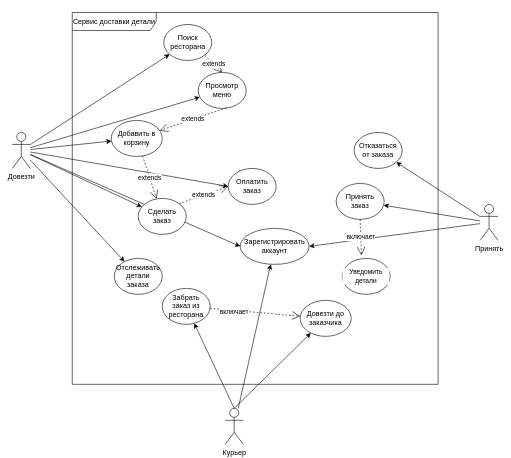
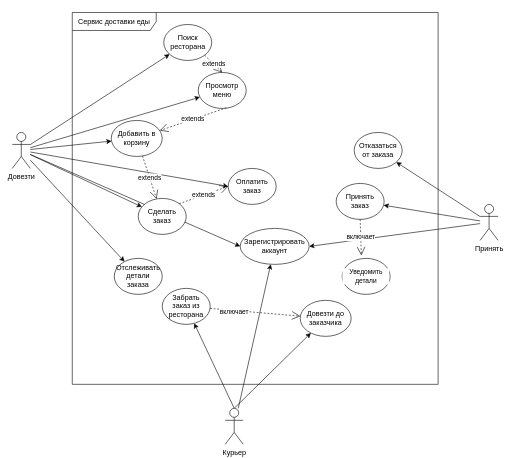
  <mxCell id="0" />
  <mxCell id="1" parent="0" />
  <mxCell id="2" style="rounded=0;orthogonalLoop=1;jettySize=auto;html=1;" edge="1" parent="1" source="9" target="20"><mxGeometry relative="1" as="geometry" /></mxCell>
  <mxCell id="3" style="rounded=0;orthogonalLoop=1;jettySize=auto;html=1;" edge="1" parent="1" source="9" target="19"><mxGeometry relative="1" as="geometry" /></mxCell>
  <mxCell id="4" style="edgeStyle=none;rounded=0;orthogonalLoop=1;jettySize=auto;html=1;strokeColor=default;align=center;verticalAlign=middle;fontFamily=Helvetica;fontSize=11;fontColor=default;labelBackgroundColor=default;endArrow=classic;" edge="1" parent="1" source="9" target="18"><mxGeometry relative="1" as="geometry" /></mxCell>
  <mxCell id="5" style="edgeStyle=none;rounded=0;orthogonalLoop=1;jettySize=auto;html=1;entryX=0;entryY=0.5;entryDx=0;entryDy=0;strokeColor=default;align=center;verticalAlign=middle;fontFamily=Helvetica;fontSize=11;fontColor=default;labelBackgroundColor=default;endArrow=classic;" edge="1" parent="1" source="9" target="23"><mxGeometry relative="1" as="geometry" /></mxCell>
  <mxCell id="6" style="edgeStyle=none;rounded=0;orthogonalLoop=1;jettySize=auto;html=1;strokeColor=default;align=center;verticalAlign=middle;fontFamily=Helvetica;fontSize=11;fontColor=default;labelBackgroundColor=default;endArrow=classic;" edge="1" parent="1" source="9" target="21"><mxGeometry relative="1" as="geometry" /></mxCell>
  <mxCell id="7" style="edgeStyle=none;rounded=0;orthogonalLoop=1;jettySize=auto;html=1;strokeColor=default;align=center;verticalAlign=middle;fontFamily=Helvetica;fontSize=11;fontColor=default;labelBackgroundColor=default;endArrow=classic;" edge="1" parent="1" source="9" target="22"><mxGeometry relative="1" as="geometry" /></mxCell>
  <mxCell id="8" style="edgeStyle=none;rounded=0;orthogonalLoop=1;jettySize=auto;html=1;entryX=0;entryY=0.5;entryDx=0;entryDy=0;strokeColor=default;align=center;verticalAlign=middle;fontFamily=Helvetica;fontSize=11;fontColor=default;labelBackgroundColor=default;endArrow=classic;" edge="1" parent="1" source="9" target="25"><mxGeometry relative="1" as="geometry" /></mxCell>
  <mxCell id="9" value="Довезти" style="shape=umlActor;verticalLabelPosition=bottom;verticalAlign=top;html=1;outlineConnect=0;" vertex="1" parent="1"><mxGeometry x="20" y="220" width="30" height="60" as="geometry" /></mxCell>
  <mxCell id="10" style="rounded=0;orthogonalLoop=1;jettySize=auto;html=1;entryX=1;entryY=0.5;entryDx=0;entryDy=0;" edge="1" parent="1" source="13" target="23"><mxGeometry relative="1" as="geometry" /></mxCell>
  <mxCell id="11" style="edgeStyle=none;rounded=0;orthogonalLoop=1;jettySize=auto;html=1;strokeColor=default;align=center;verticalAlign=middle;fontFamily=Helvetica;fontSize=11;fontColor=default;labelBackgroundColor=default;endArrow=classic;" edge="1" parent="1" source="13" target="26"><mxGeometry relative="1" as="geometry" /></mxCell>
  <mxCell id="12" style="edgeStyle=none;rounded=0;orthogonalLoop=1;jettySize=auto;html=1;strokeColor=default;align=center;verticalAlign=middle;fontFamily=Helvetica;fontSize=11;fontColor=default;labelBackgroundColor=default;endArrow=classic;" edge="1" parent="1" source="13" target="24"><mxGeometry relative="1" as="geometry" /></mxCell>
  <mxCell id="13" value="Принять" style="shape=umlActor;verticalLabelPosition=bottom;verticalAlign=top;html=1;outlineConnect=0;" vertex="1" parent="1"><mxGeometry x="800" y="340" width="30" height="60" as="geometry" /></mxCell>
  <mxCell id="14" style="rounded=0;orthogonalLoop=1;jettySize=auto;html=1;exitX=0.5;exitY=0;exitDx=0;exitDy=0;exitPerimeter=0;" edge="1" parent="1" source="17" target="27"><mxGeometry relative="1" as="geometry" /></mxCell>
  <mxCell id="15" style="rounded=0;orthogonalLoop=1;jettySize=auto;html=1;exitX=0.5;exitY=0;exitDx=0;exitDy=0;exitPerimeter=0;" edge="1" parent="1" source="17" target="28"><mxGeometry relative="1" as="geometry" /></mxCell>
  <mxCell id="16" style="rounded=0;orthogonalLoop=1;jettySize=auto;html=1;" edge="1" parent="1" source="17" target="23"><mxGeometry relative="1" as="geometry" /></mxCell>
  <mxCell id="17" value="Курьер" style="shape=umlActor;verticalLabelPosition=bottom;verticalAlign=top;html=1;outlineConnect=0;" vertex="1" parent="1"><mxGeometry x="375" y="680" width="30" height="60" as="geometry" /></mxCell>
  <mxCell id="18" value="Отслеживать детали заказа" style="ellipse;whiteSpace=wrap;html=1;" vertex="1" parent="1"><mxGeometry x="190" y="430" width="80" height="60" as="geometry" /></mxCell>
  <mxCell id="19" value="Просмотр меню " style="ellipse;whiteSpace=wrap;html=1;" vertex="1" parent="1"><mxGeometry x="330" y="120" width="80" height="60" as="geometry" /></mxCell>
  <mxCell id="20" value="Поиск ресторана" style="ellipse;whiteSpace=wrap;html=1;" vertex="1" parent="1"><mxGeometry x="272.5" y="40" width="80" height="60" as="geometry" /></mxCell>
  <mxCell id="21" value="Добавить в корзину" style="ellipse;whiteSpace=wrap;html=1;" vertex="1" parent="1"><mxGeometry x="185" y="200" width="85" height="60" as="geometry" /></mxCell>
  <mxCell id="22" value="Сделать заказ" style="ellipse;whiteSpace=wrap;html=1;" vertex="1" parent="1"><mxGeometry x="230" y="330" width="80" height="60" as="geometry" /></mxCell>
  <mxCell id="23" value="Зарегистрировать аккаунт" style="ellipse;whiteSpace=wrap;html=1;" vertex="1" parent="1"><mxGeometry x="400" y="380" width="115" height="60" as="geometry" /></mxCell>
  <mxCell id="24" value="Принять заказ" style="ellipse;whiteSpace=wrap;html=1;" vertex="1" parent="1"><mxGeometry x="560" y="305" width="80" height="60" as="geometry" /></mxCell>
  <mxCell id="25" value="Оплатить заказ" style="ellipse;whiteSpace=wrap;html=1;" vertex="1" parent="1"><mxGeometry x="380" y="280" width="80" height="60" as="geometry" /></mxCell>
  <mxCell id="26" value="Отказаться от заказа" style="ellipse;whiteSpace=wrap;html=1;" vertex="1" parent="1"><mxGeometry x="590" y="220" width="80" height="60" as="geometry" /></mxCell>
  <mxCell id="27" value="Забрать заказ из ресторана" style="ellipse;whiteSpace=wrap;html=1;" vertex="1" parent="1"><mxGeometry x="270" y="480" width="80" height="60" as="geometry" /></mxCell>
  <mxCell id="28" value="Довезти до заказчика" style="ellipse;whiteSpace=wrap;html=1;" vertex="1" parent="1"><mxGeometry x="500" y="500" width="85" height="60" as="geometry" /></mxCell>
- <mxCell id="29" value="Сервис доставки детали" style="shape=umlFrame;whiteSpace=wrap;html=1;pointerEvents=0;width=140;height=30;" vertex="1" parent="1"><mxGeometry x="120" y="20" width="610" height="620" as="geometry" /></mxCell>
+ <mxCell id="29" value="Сервис доставки еды" style="shape=umlFrame;whiteSpace=wrap;html=1;pointerEvents=0;width=140;height=30;" vertex="1" parent="1"><mxGeometry x="120" y="20" width="610" height="620" as="geometry" /></mxCell>
  <mxCell id="30" value="включает" style="endArrow=open;endSize=12;dashed=1;html=1;rounded=0;" edge="1" parent="1" source="27" target="28"><mxGeometry x="-0.462" y="-3" width="160" relative="1" as="geometry"><mxPoint x="410" y="390" as="sourcePoint" /><mxPoint x="517.33" y="413.14" as="targetPoint" /><mxPoint as="offset" /></mxGeometry></mxCell>
  <mxCell id="31" value="Уведомить детали" style="ellipse;whiteSpace=wrap;html=1;fontFamily=Helvetica;fontSize=11;fontColor=default;labelBackgroundColor=default;" vertex="1" parent="1"><mxGeometry x="570" y="430" width="80" height="60" as="geometry" /></mxCell>
  <mxCell id="32" value="включает" style="endArrow=open;endSize=12;dashed=1;html=1;rounded=0;strokeColor=default;align=center;verticalAlign=middle;fontFamily=Helvetica;fontSize=11;fontColor=default;labelBackgroundColor=default;exitX=0.5;exitY=1;exitDx=0;exitDy=0;entryX=0.4;entryY=-0.083;entryDx=0;entryDy=0;entryPerimeter=0;" edge="1" parent="1" source="24" target="31"><mxGeometry width="160" relative="1" as="geometry"><mxPoint x="370" y="450" as="sourcePoint" /><mxPoint x="530" y="450" as="targetPoint" /></mxGeometry></mxCell>
  <mxCell id="33" value="extends" style="endArrow=open;endSize=12;dashed=1;html=1;rounded=0;strokeColor=default;align=center;verticalAlign=middle;fontFamily=Helvetica;fontSize=11;fontColor=default;labelBackgroundColor=default;exitX=1;exitY=1;exitDx=0;exitDy=0;entryX=0.5;entryY=0;entryDx=0;entryDy=0;" edge="1" parent="1" source="20" target="19"><mxGeometry width="160" relative="1" as="geometry"><mxPoint x="250" y="390" as="sourcePoint" /><mxPoint x="240" y="140" as="targetPoint" /></mxGeometry></mxCell>
  <mxCell id="34" value="extends" style="endArrow=open;endSize=12;dashed=1;html=1;rounded=0;strokeColor=default;align=center;verticalAlign=middle;fontFamily=Helvetica;fontSize=11;fontColor=default;labelBackgroundColor=default;exitX=0.588;exitY=0.983;exitDx=0;exitDy=0;exitPerimeter=0;" edge="1" parent="1" source="19" target="21"><mxGeometry width="160" relative="1" as="geometry"><mxPoint x="250" y="390" as="sourcePoint" /><mxPoint x="410" y="390" as="targetPoint" /></mxGeometry></mxCell>
  <mxCell id="35" value="extends" style="endArrow=open;endSize=12;dashed=1;html=1;rounded=0;strokeColor=default;align=center;verticalAlign=middle;fontFamily=Helvetica;fontSize=11;fontColor=default;labelBackgroundColor=default;" edge="1" parent="1" source="21" target="22"><mxGeometry x="0.004" width="160" relative="1" as="geometry"><mxPoint x="250" y="390" as="sourcePoint" /><mxPoint x="410" y="390" as="targetPoint" /><mxPoint as="offset" /></mxGeometry></mxCell>
  <mxCell id="36" value="extends" style="endArrow=open;endSize=12;dashed=1;html=1;rounded=0;strokeColor=default;align=center;verticalAlign=middle;fontFamily=Helvetica;fontSize=11;fontColor=default;labelBackgroundColor=default;entryX=0;entryY=0.5;entryDx=0;entryDy=0;exitX=1;exitY=0;exitDx=0;exitDy=0;" edge="1" parent="1" source="22" target="25"><mxGeometry width="160" relative="1" as="geometry"><mxPoint x="310" y="340" as="sourcePoint" /><mxPoint x="410" y="390" as="targetPoint" /></mxGeometry></mxCell>
